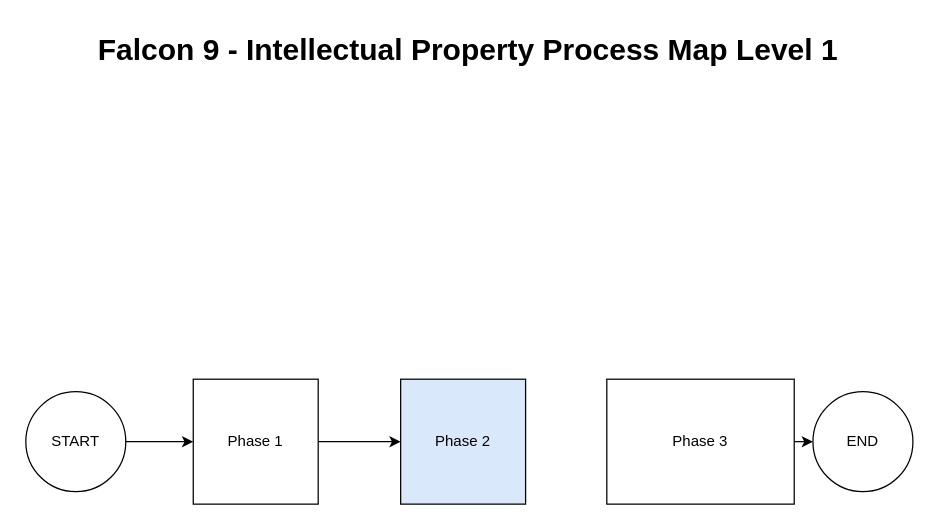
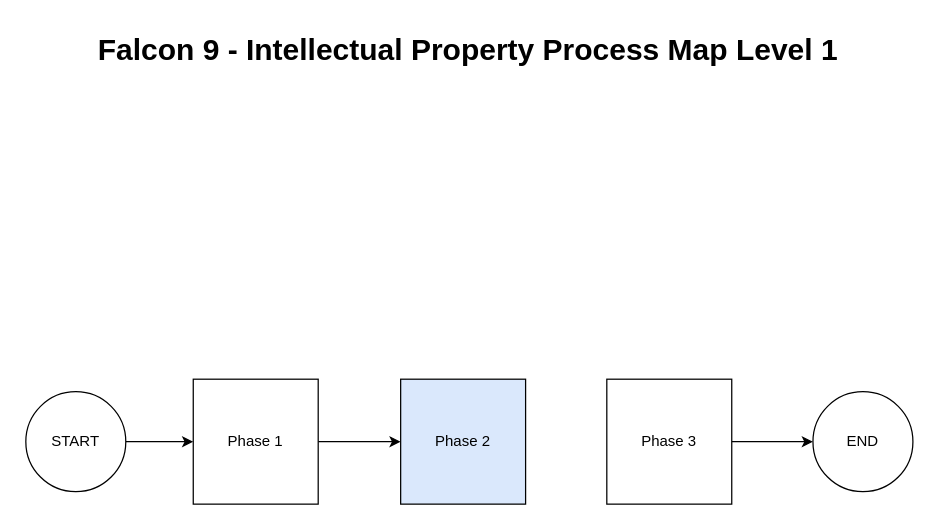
  <mxCell id="0" />
  <mxCell id="1" parent="0" />
  <mxCell id="2" value="" style="edgeStyle=none;html=1;strokeColor=#000000;" parent="1" source="3" target="4" edge="1"><mxGeometry relative="1" as="geometry" /></mxCell>
  <mxCell id="3" value="Phase 1" style="whiteSpace=wrap;html=1;aspect=fixed;strokeColor=#000000;" parent="1" vertex="1"><mxGeometry x="154" y="303" width="100" height="100" as="geometry" /></mxCell>
  <mxCell id="4" value="Phase 2" style="whiteSpace=wrap;html=1;aspect=fixed;strokeColor=#000000;fillColor=#dae8fc;" parent="1" vertex="1"><mxGeometry x="320" y="303" width="100" height="100" as="geometry" /></mxCell>
  <mxCell id="5" value="" style="edgeStyle=none;html=1;strokeColor=#000000;" parent="1" source="6" target="9" edge="1"><mxGeometry relative="1" as="geometry" /></mxCell>
- <mxCell id="6" value="Phase 3" style="whiteSpace=wrap;html=1;aspect=fixed;strokeColor=#000000;" parent="1" vertex="1"><mxGeometry x="485" y="303" width="150" height="100" as="geometry" /></mxCell>
+ <mxCell id="6" value="Phase 3" style="whiteSpace=wrap;html=1;aspect=fixed;strokeColor=#000000;" parent="1" vertex="1"><mxGeometry x="485" y="303" width="100" height="100" as="geometry" /></mxCell>
  <mxCell id="7" value="" style="edgeStyle=none;html=1;strokeColor=#000000;" parent="1" source="8" target="3" edge="1"><mxGeometry relative="1" as="geometry" /></mxCell>
  <mxCell id="8" value="START" style="ellipse;whiteSpace=wrap;html=1;aspect=fixed;strokeColor=#000000;" parent="1" vertex="1"><mxGeometry x="20" y="313" width="80" height="80" as="geometry" /></mxCell>
  <mxCell id="9" value="END" style="ellipse;whiteSpace=wrap;html=1;aspect=fixed;strokeColor=#000000;" parent="1" vertex="1"><mxGeometry x="650" y="313" width="80" height="80" as="geometry" /></mxCell>
  <mxCell id="10" value="&lt;h1&gt;&lt;font color=&quot;#000000&quot;&gt;Falcon 9 - Intellectual Property Process Map Level 1&lt;/font&gt;&lt;/h1&gt;" style="text;html=1;strokeColor=none;fillColor=none;spacing=5;spacingTop=-20;whiteSpace=wrap;overflow=hidden;rounded=0;" vertex="1" parent="1"><mxGeometry x="73" y="20" width="617" height="43" as="geometry" /></mxCell>
